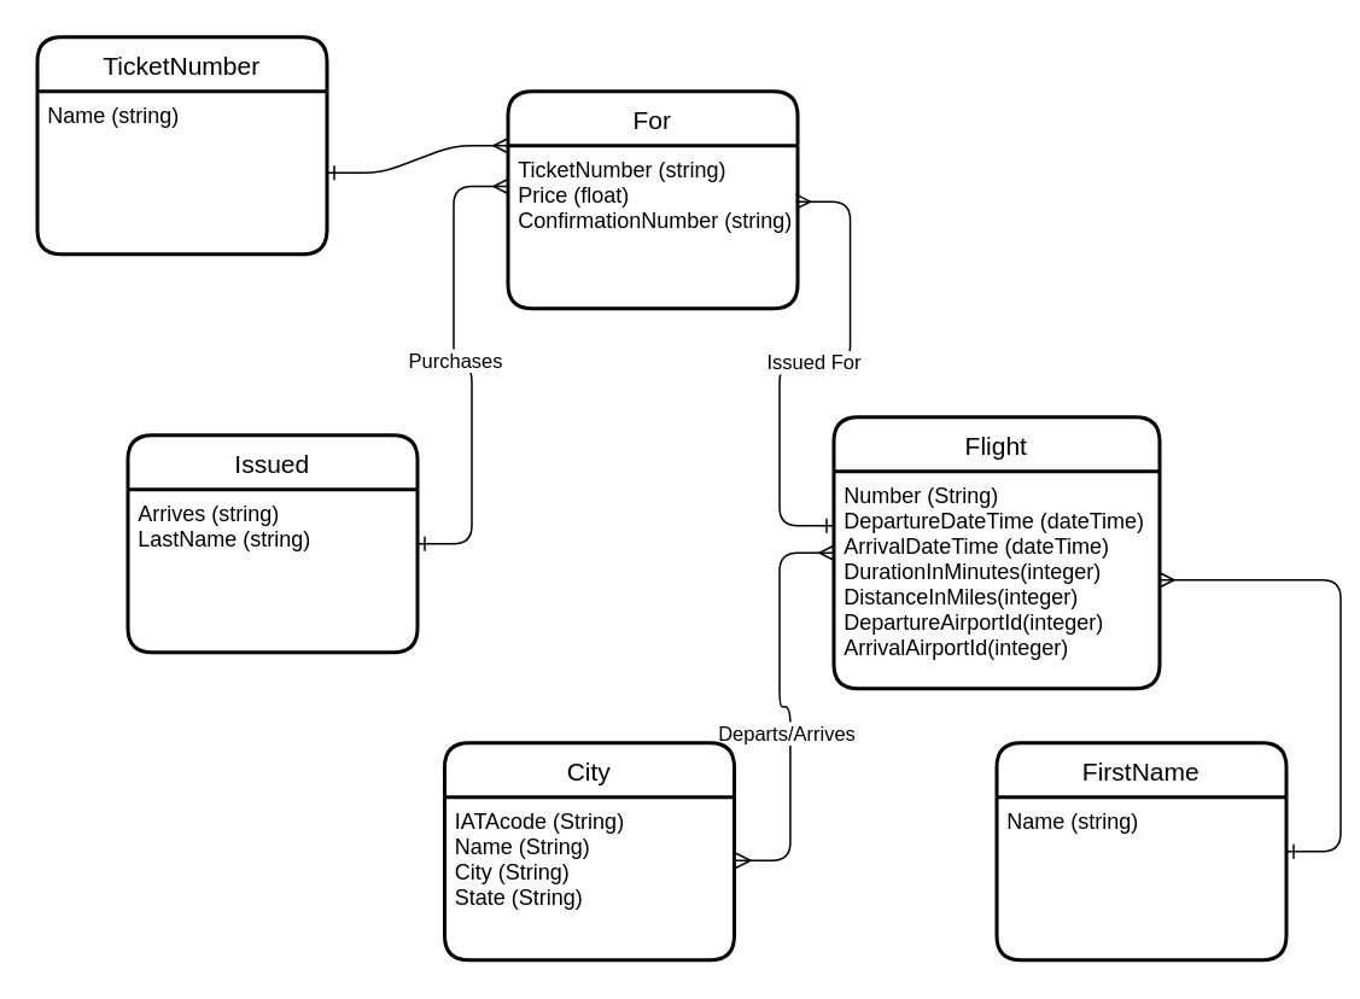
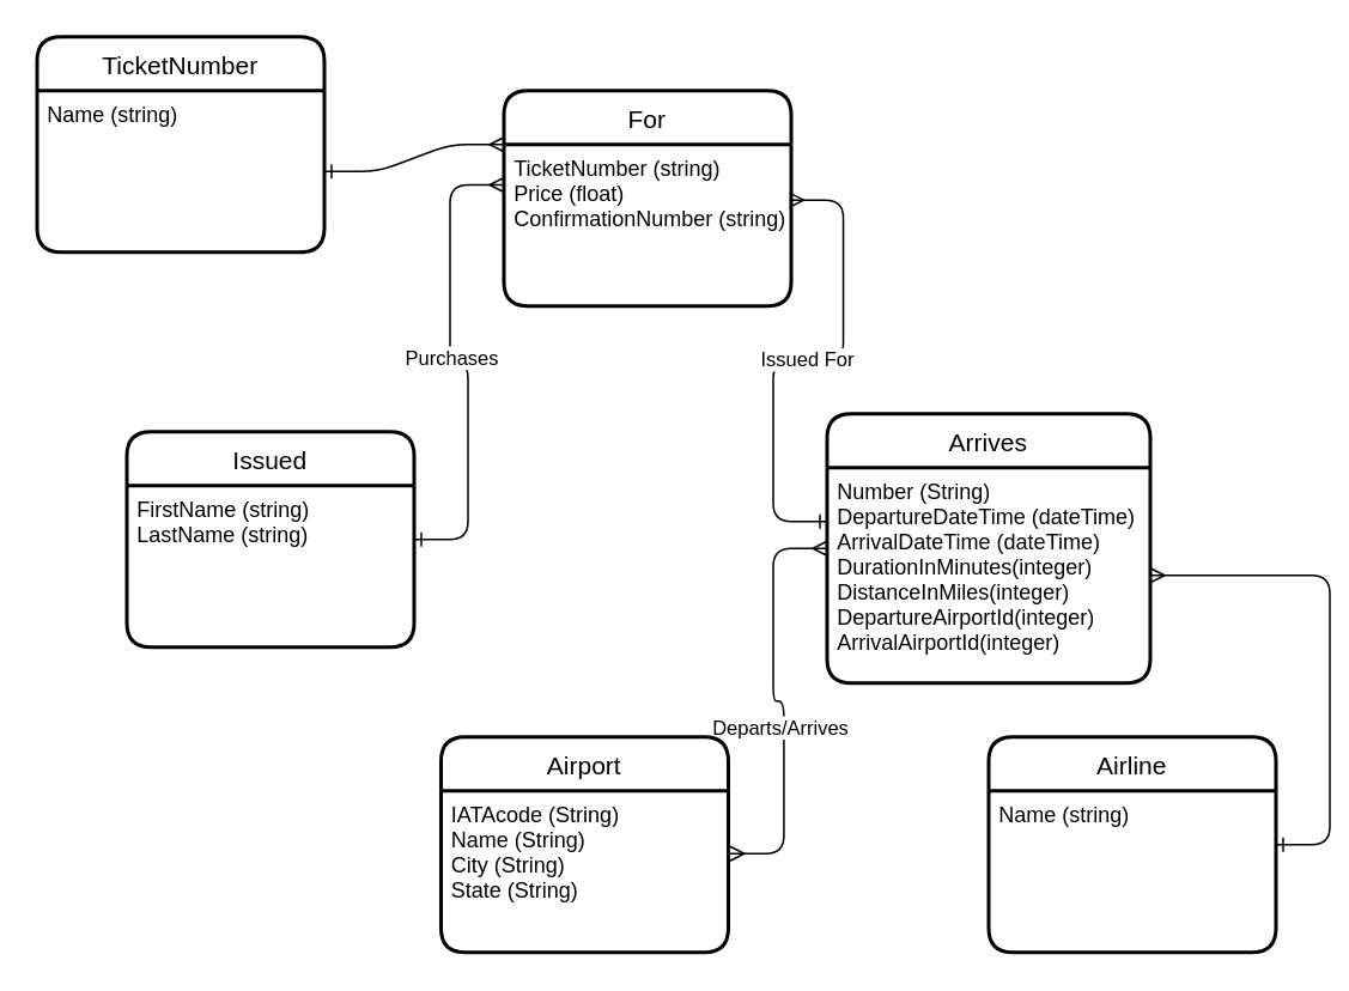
  <mxCell id="0" />
  <mxCell id="1" parent="0" />
  <mxCell id="2" value="Issued" style="swimlane;childLayout=stackLayout;horizontal=1;startSize=30;horizontalStack=0;rounded=1;fontSize=14;fontStyle=0;strokeWidth=2;resizeParent=0;resizeLast=1;shadow=0;dashed=0;align=center;" vertex="1" parent="1"><mxGeometry x="70" y="240" width="160" height="120" as="geometry" /></mxCell>
  <mxCell id="3" value="" style="edgeStyle=entityRelationEdgeStyle;fontSize=12;html=1;endArrow=ERmany;startArrow=ERone;entryX=0;entryY=0.25;entryDx=0;entryDy=0;startFill=0;" edge="1" parent="2" target="19"><mxGeometry width="100" height="100" relative="1" as="geometry"><mxPoint x="160" y="60" as="sourcePoint" /><mxPoint x="240" y="-50" as="targetPoint" /></mxGeometry></mxCell>
  <mxCell id="4" value="Purchases" style="edgeLabel;html=1;align=center;verticalAlign=middle;resizable=0;points=[];" vertex="1" connectable="0" parent="3"><mxGeometry x="0.059" relative="1" as="geometry"><mxPoint as="offset" /></mxGeometry></mxCell>
- <mxCell id="5" value="Arrives (string)&#10;LastName (string)" style="align=left;strokeColor=none;fillColor=none;spacingLeft=4;fontSize=12;verticalAlign=top;resizable=0;rotatable=0;part=1;" vertex="1" parent="2"><mxGeometry y="30" width="160" height="90" as="geometry" /></mxCell>
+ <mxCell id="5" value="FirstName (string)&#10;LastName (string)" style="align=left;strokeColor=none;fillColor=none;spacingLeft=4;fontSize=12;verticalAlign=top;resizable=0;rotatable=0;part=1;" vertex="1" parent="2"><mxGeometry y="30" width="160" height="90" as="geometry" /></mxCell>
  <mxCell id="6" value="" style="edgeStyle=entityRelationEdgeStyle;fontSize=12;html=1;endArrow=ERmany;startArrow=ERmany;entryX=0;entryY=0.5;entryDx=0;entryDy=0;exitX=1.006;exitY=0.389;exitDx=0;exitDy=0;exitPerimeter=0;" edge="1" parent="1" source="11" target="12"><mxGeometry width="100" height="100" relative="1" as="geometry"><mxPoint x="280" y="510" as="sourcePoint" /><mxPoint x="380" y="410" as="targetPoint" /></mxGeometry></mxCell>
  <mxCell id="7" value="Departs/Arrives" style="edgeLabel;html=1;align=center;verticalAlign=middle;resizable=0;points=[];" vertex="1" connectable="0" parent="6"><mxGeometry x="-0.141" y="2" relative="1" as="geometry"><mxPoint as="offset" /></mxGeometry></mxCell>
  <mxCell id="8" value="" style="edgeStyle=entityRelationEdgeStyle;fontSize=12;html=1;endArrow=ERone;startArrow=ERmany;exitX=0.994;exitY=0.344;exitDx=0;exitDy=0;exitPerimeter=0;endFill=0;entryX=0;entryY=0.25;entryDx=0;entryDy=0;" edge="1" parent="1" source="19" target="13"><mxGeometry width="100" height="100" relative="1" as="geometry"><mxPoint x="405" y="140" as="sourcePoint" /><mxPoint x="450" y="310" as="targetPoint" /></mxGeometry></mxCell>
  <mxCell id="9" value="Issued For" style="edgeLabel;html=1;align=center;verticalAlign=middle;resizable=0;points=[];" vertex="1" connectable="0" parent="8"><mxGeometry x="0.004" y="-1" relative="1" as="geometry"><mxPoint as="offset" /></mxGeometry></mxCell>
- <mxCell id="10" value="City" style="swimlane;childLayout=stackLayout;horizontal=1;startSize=30;horizontalStack=0;rounded=1;fontSize=14;fontStyle=0;strokeWidth=2;resizeParent=0;resizeLast=1;shadow=0;dashed=0;align=center;" vertex="1" parent="1"><mxGeometry x="245" y="410" width="160" height="120" as="geometry" /></mxCell>
+ <mxCell id="10" value="Airport" style="swimlane;childLayout=stackLayout;horizontal=1;startSize=30;horizontalStack=0;rounded=1;fontSize=14;fontStyle=0;strokeWidth=2;resizeParent=0;resizeLast=1;shadow=0;dashed=0;align=center;" vertex="1" parent="1"><mxGeometry x="245" y="410" width="160" height="120" as="geometry" /></mxCell>
  <mxCell id="11" value="IATAcode (String)&#10;Name (String)&#10;City (String)&#10;State (String)" style="align=left;strokeColor=none;fillColor=none;spacingLeft=4;fontSize=12;verticalAlign=top;resizable=0;rotatable=0;part=1;" vertex="1" parent="10"><mxGeometry y="30" width="160" height="90" as="geometry" /></mxCell>
- <mxCell id="12" value="Flight" style="swimlane;childLayout=stackLayout;horizontal=1;startSize=30;horizontalStack=0;rounded=1;fontSize=14;fontStyle=0;strokeWidth=2;resizeParent=0;resizeLast=1;shadow=0;dashed=0;align=center;" vertex="1" parent="1"><mxGeometry x="460" y="230" width="180" height="150" as="geometry" /></mxCell>
+ <mxCell id="12" value="Arrives" style="swimlane;childLayout=stackLayout;horizontal=1;startSize=30;horizontalStack=0;rounded=1;fontSize=14;fontStyle=0;strokeWidth=2;resizeParent=0;resizeLast=1;shadow=0;dashed=0;align=center;" vertex="1" parent="1"><mxGeometry x="460" y="230" width="180" height="150" as="geometry" /></mxCell>
  <mxCell id="13" value="Number (String)&#10;DepartureDateTime (dateTime)&#10;ArrivalDateTime (dateTime)&#10;DurationInMinutes(integer)&#10;DistanceInMiles(integer)&#10;DepartureAirportId(integer)&#10;ArrivalAirportId(integer)&#10;" style="align=left;strokeColor=none;fillColor=none;spacingLeft=4;fontSize=12;verticalAlign=top;resizable=0;rotatable=0;part=1;" vertex="1" parent="12"><mxGeometry y="30" width="180" height="120" as="geometry" /></mxCell>
  <mxCell id="14" value="" style="edgeStyle=entityRelationEdgeStyle;fontSize=12;html=1;endArrow=ERmany;startArrow=ERone;startFill=0;" edge="1" parent="1" target="13"><mxGeometry width="100" height="100" relative="1" as="geometry"><mxPoint x="710" y="470" as="sourcePoint" /><mxPoint x="810" y="380" as="targetPoint" /></mxGeometry></mxCell>
- <mxCell id="15" value="FirstName" style="swimlane;childLayout=stackLayout;horizontal=1;startSize=30;horizontalStack=0;rounded=1;fontSize=14;fontStyle=0;strokeWidth=2;resizeParent=0;resizeLast=1;shadow=0;dashed=0;align=center;" vertex="1" parent="1"><mxGeometry x="550" y="410" width="160" height="120" as="geometry" /></mxCell>
+ <mxCell id="15" value="Airline" style="swimlane;childLayout=stackLayout;horizontal=1;startSize=30;horizontalStack=0;rounded=1;fontSize=14;fontStyle=0;strokeWidth=2;resizeParent=0;resizeLast=1;shadow=0;dashed=0;align=center;" vertex="1" parent="1"><mxGeometry x="550" y="410" width="160" height="120" as="geometry" /></mxCell>
  <mxCell id="16" value="Name (string)" style="align=left;strokeColor=none;fillColor=none;spacingLeft=4;fontSize=12;verticalAlign=top;resizable=0;rotatable=0;part=1;" vertex="1" parent="15"><mxGeometry y="30" width="160" height="90" as="geometry" /></mxCell>
  <mxCell id="17" value="" style="edgeStyle=entityRelationEdgeStyle;fontSize=12;html=1;endArrow=ERmany;exitX=1;exitY=0.5;exitDx=0;exitDy=0;entryX=0;entryY=0;entryDx=0;entryDy=0;startArrow=ERone;startFill=0;" edge="1" parent="1" source="21" target="19"><mxGeometry width="100" height="100" relative="1" as="geometry"><mxPoint x="170" y="180" as="sourcePoint" /><mxPoint x="270" y="80" as="targetPoint" /></mxGeometry></mxCell>
  <mxCell id="18" value="For" style="swimlane;childLayout=stackLayout;horizontal=1;startSize=30;horizontalStack=0;rounded=1;fontSize=14;fontStyle=0;strokeWidth=2;resizeParent=0;resizeLast=1;shadow=0;dashed=0;align=center;" vertex="1" parent="1"><mxGeometry x="280" y="50" width="160" height="120" as="geometry" /></mxCell>
  <mxCell id="19" value="TicketNumber (string)&#10;Price (float)&#10;ConfirmationNumber (string)" style="align=left;strokeColor=none;fillColor=none;spacingLeft=4;fontSize=12;verticalAlign=top;resizable=0;rotatable=0;part=1;" vertex="1" parent="18"><mxGeometry y="30" width="160" height="90" as="geometry" /></mxCell>
  <mxCell id="20" value="TicketNumber" style="swimlane;childLayout=stackLayout;horizontal=1;startSize=30;horizontalStack=0;rounded=1;fontSize=14;fontStyle=0;strokeWidth=2;resizeParent=0;resizeLast=1;shadow=0;dashed=0;align=center;" vertex="1" parent="1"><mxGeometry x="20" y="20" width="160" height="120" as="geometry" /></mxCell>
  <mxCell id="21" value="Name (string)" style="align=left;strokeColor=none;fillColor=none;spacingLeft=4;fontSize=12;verticalAlign=top;resizable=0;rotatable=0;part=1;" vertex="1" parent="20"><mxGeometry y="30" width="160" height="90" as="geometry" /></mxCell>
